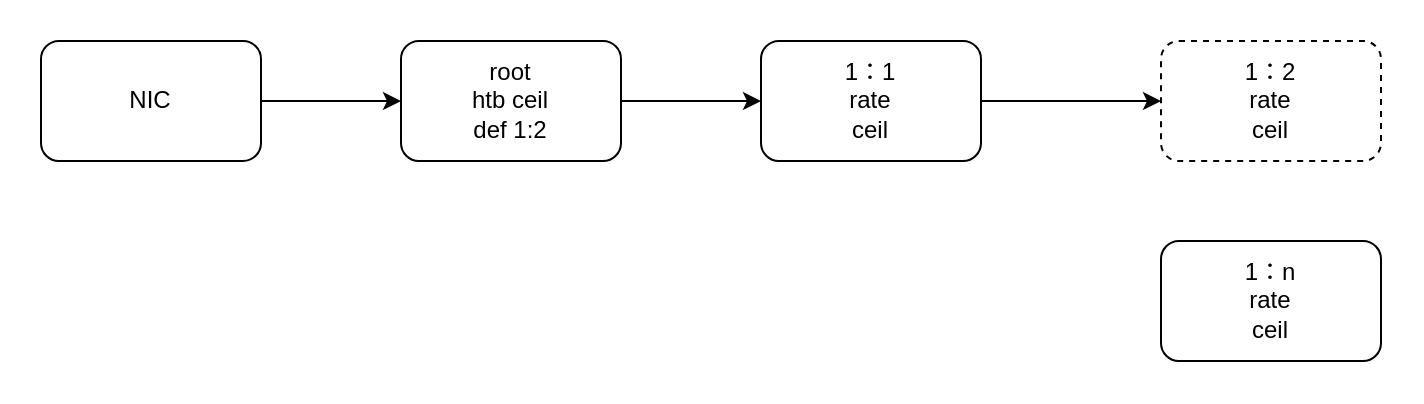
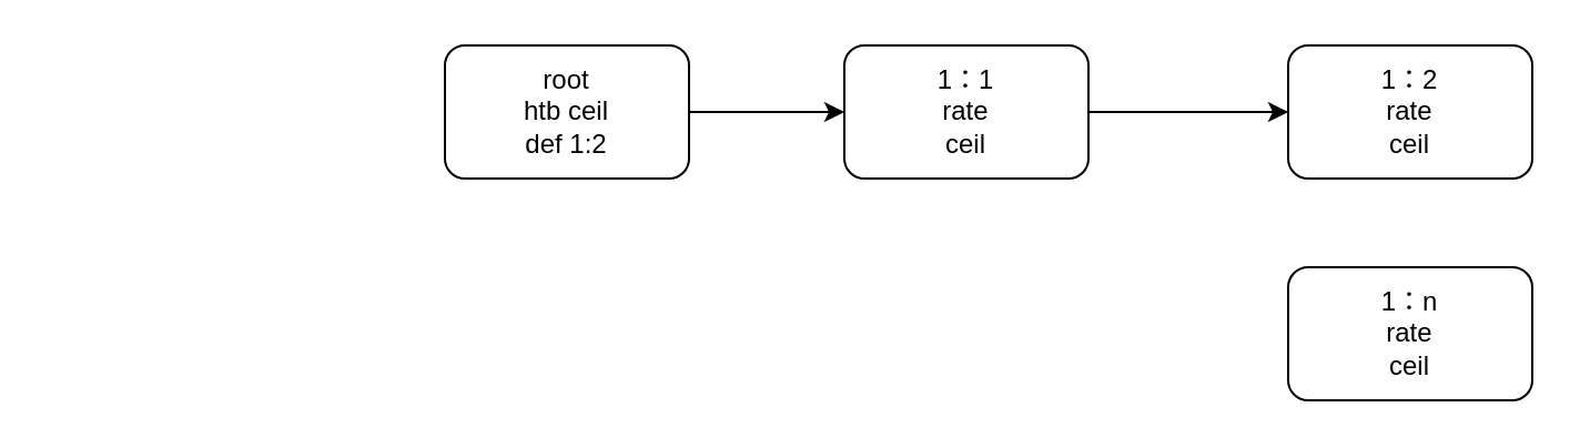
  <mxCell id="0" />
  <mxCell id="1" parent="0" />
  <mxCell id="2" style="edgeStyle=orthogonalEdgeStyle;rounded=0;orthogonalLoop=1;jettySize=auto;html=1;exitX=1;exitY=0.5;exitDx=0;exitDy=0;" edge="1" parent="1" source="3" target="4"><mxGeometry relative="1" as="geometry" /></mxCell>
  <mxCell id="3" value="1：1&lt;br&gt;rate&lt;br&gt;ceil" style="rounded=1;whiteSpace=wrap;html=1;fontSize=12;glass=0;strokeWidth=1;shadow=0;" parent="1" vertex="1"><mxGeometry x="380" y="20" width="110" height="60" as="geometry" /></mxCell>
- <mxCell id="4" value="1：2&lt;br&gt;rate&lt;br&gt;ceil" style="rounded=1;whiteSpace=wrap;html=1;fontSize=12;glass=0;strokeWidth=1;shadow=0;dashed=1;" vertex="1" parent="1"><mxGeometry x="580" y="20" width="110" height="60" as="geometry" /></mxCell>
+ <mxCell id="4" value="1：2&lt;br&gt;rate&lt;br&gt;ceil" style="rounded=1;whiteSpace=wrap;html=1;fontSize=12;glass=0;strokeWidth=1;shadow=0;" vertex="1" parent="1"><mxGeometry x="580" y="20" width="110" height="60" as="geometry" /></mxCell>
  <mxCell id="5" value="1：n&lt;br&gt;rate&lt;br&gt;ceil" style="rounded=1;whiteSpace=wrap;html=1;fontSize=12;glass=0;strokeWidth=1;shadow=0;" vertex="1" parent="1"><mxGeometry x="580" y="120" width="110" height="60" as="geometry" /></mxCell>
  <mxCell id="6" style="edgeStyle=orthogonalEdgeStyle;rounded=0;orthogonalLoop=1;jettySize=auto;html=1;exitX=1;exitY=0.5;exitDx=0;exitDy=0;entryX=0;entryY=0.5;entryDx=0;entryDy=0;" edge="1" parent="1" source="7" target="3"><mxGeometry relative="1" as="geometry" /></mxCell>
  <mxCell id="7" value="root&lt;br&gt;htb ceil&lt;br&gt;def 1:2" style="rounded=1;whiteSpace=wrap;html=1;fontSize=12;glass=0;strokeWidth=1;shadow=0;" vertex="1" parent="1"><mxGeometry x="200" y="20" width="110" height="60" as="geometry" /></mxCell>
- <mxCell id="8" style="edgeStyle=orthogonalEdgeStyle;rounded=0;orthogonalLoop=1;jettySize=auto;html=1;exitX=1;exitY=0.5;exitDx=0;exitDy=0;entryX=0;entryY=0.5;entryDx=0;entryDy=0;" edge="1" parent="1" source="9" target="7"><mxGeometry relative="1" as="geometry" /></mxCell>
- <mxCell id="9" value="NIC" style="rounded=1;whiteSpace=wrap;html=1;fontSize=12;glass=0;strokeWidth=1;shadow=0;" vertex="1" parent="1"><mxGeometry x="20" y="20" width="110" height="60" as="geometry" /></mxCell>
